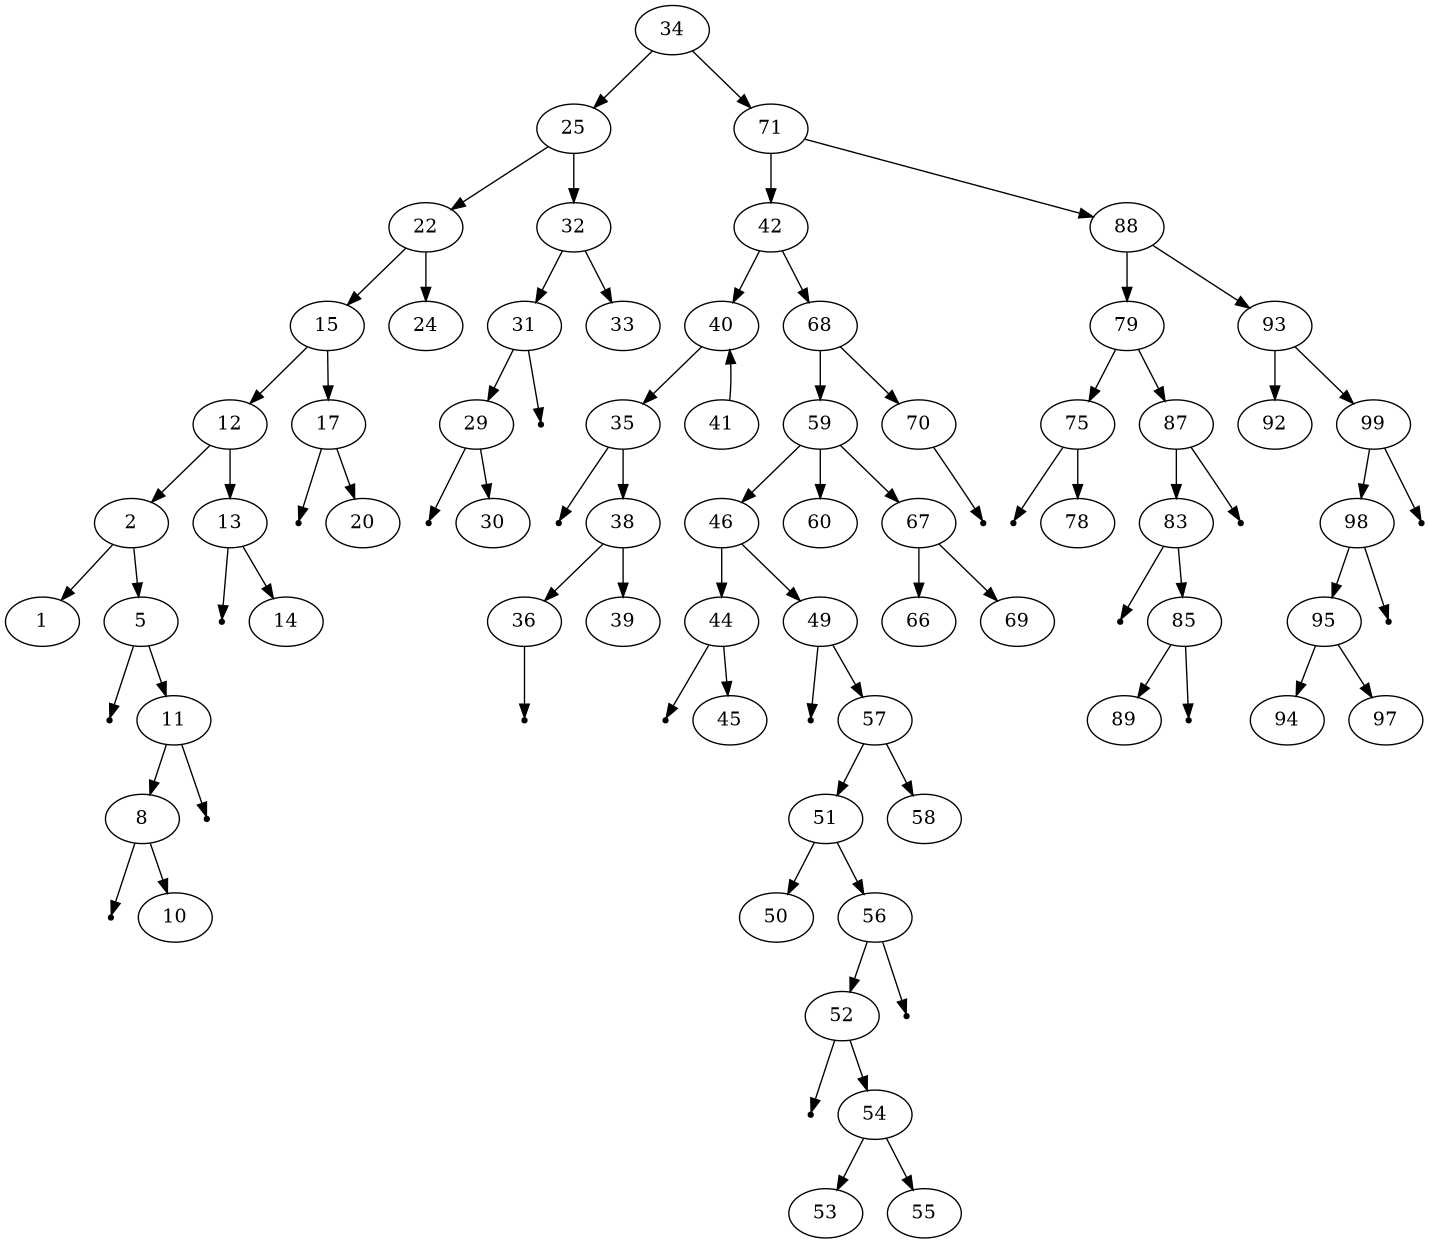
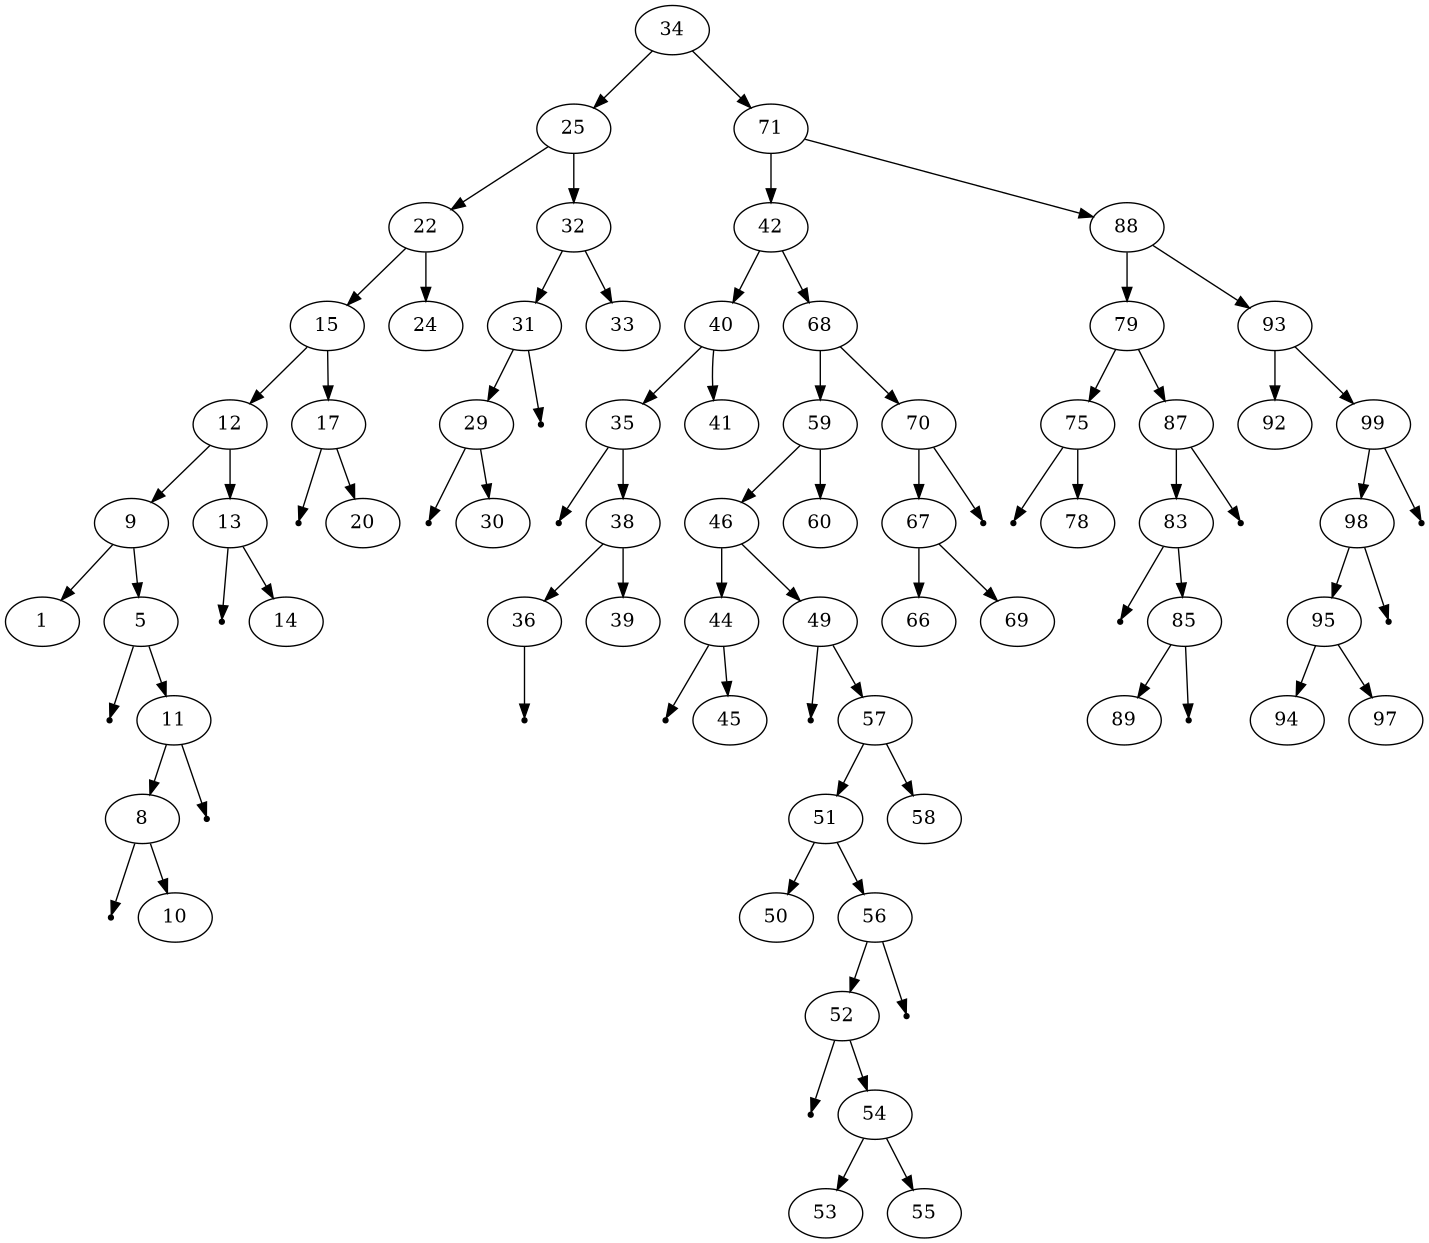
  digraph {
    34
    25
    71
    22
    32
    42
    88
    15
    24
    31
    33
    12
    17
-   2
+   2 [label=9]
    13
    null574305165 [shape=point]
    20
    1
    5
    null414229943 [shape=point]
    14
    null891805979 [shape=point]
    11
    8
    null653461124 [shape=point]
    null528209074 [shape=point]
    10
    29
    null597077266 [shape=point]
    null154048821 [shape=point]
    30
    40
    n33 [label=68]
    79
    93
    35
    41
    59
    70
    null85749568 [shape=point]
    38
    36
    39
    null51445143 [shape=point]
    46
    60
    67
    null440656742 [shape=point]
    44
    49
    null523600403 [shape=point]
    45
    null99978478 [shape=point]
    57
    51
    58
    50
    56
    52
    null854065547 [shape=point]
    null743629366 [shape=point]
    54
    53
    55
    66
    69
    75
    87
    92
    99
    null152019376 [shape=point]
    78
    83
    null298486775 [shape=point]
    null492222144 [shape=point]
    85
    n77 [label=89]
    null93758430 [shape=point]
    98
    null403668148 [shape=point]
    95
    null394225855 [shape=point]
    94
    97
    34 -> 25
    34 -> 71
    25 -> 22
    25 -> 32
    71 -> 42
    71 -> 88
    22 -> 15
    22 -> 24
    32 -> 31
    32 -> 33
    42 -> 40
    42 -> n33
    88 -> 79
    88 -> 93
    15 -> 12
    15 -> 17
    31 -> 29
    31 -> null597077266
    12 -> 2
    12 -> 13
    17 -> null574305165
    17 -> 20
    2 -> 1
    2 -> 5
    13 -> null414229943
    13 -> 14
    5 -> null891805979
    5 -> 11
    11 -> 8
    11 -> null653461124
    8 -> null528209074
    8 -> 10
    29 -> null154048821
    29 -> 30
    40 -> 35
-   41 -> 40
+   40 -> 41
    n33 -> 59
    n33 -> 70
    79 -> 75
    79 -> 87
    93 -> 92
    93 -> 99
    35 -> null85749568
    35 -> 38
    59 -> 46
    59 -> 60
-   59 -> 67
+   70 -> 67
    70 -> null440656742
    38 -> 36
    38 -> 39
    36 -> null51445143
    46 -> 44
    46 -> 49
    67 -> 66
    67 -> 69
    44 -> null523600403
    44 -> 45
    49 -> null99978478
    49 -> 57
    57 -> 51
    57 -> 58
    51 -> 50
    51 -> 56
    56 -> 52
    56 -> null854065547
    52 -> null743629366
    52 -> 54
    54 -> 53
    54 -> 55
    75 -> null152019376
    75 -> 78
    87 -> 83
    87 -> null298486775
    99 -> 98
    99 -> null403668148
    83 -> null492222144
    83 -> 85
    85 -> n77
    85 -> null93758430
    98 -> 95
    98 -> null394225855
    95 -> 94
    95 -> 97
  }
